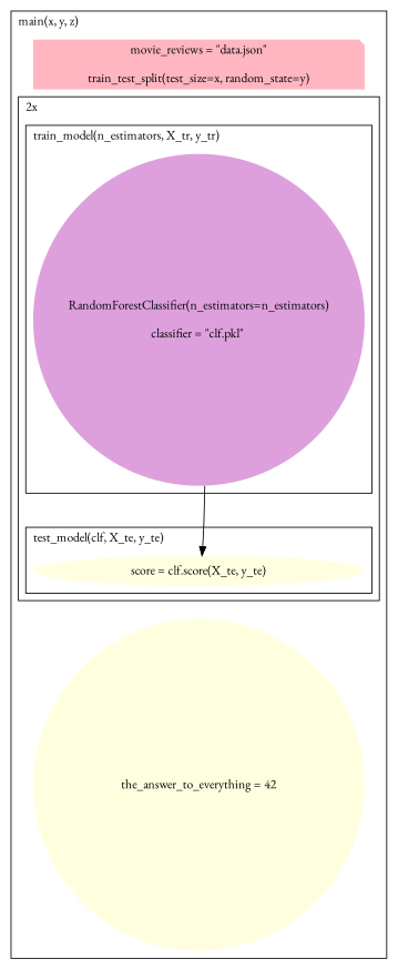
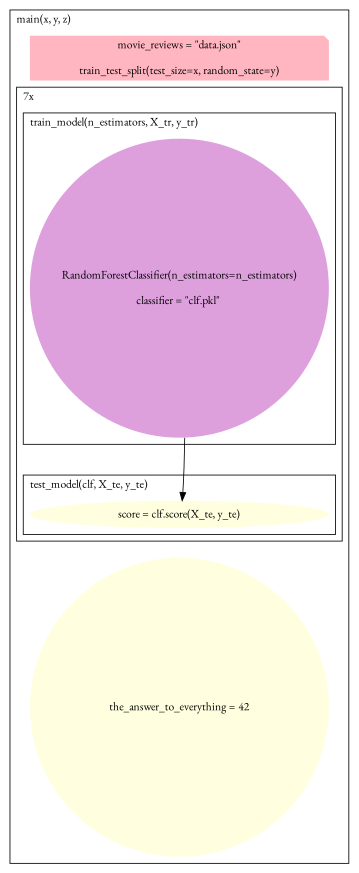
  digraph {
    compound=true
    labeljust=l
    fontname="EB Garamond"
    node [color=transparent shape=circle style=filled fillcolor=lightyellow fontname="EB Garamond"]
    edge [color=transparent fontname="EB Garamond"]
    n1 [height=0 label="RandomForestClassifier(n_estimators=n_estimators)\n\nclassifier = \"clf.pkl\" " width=5 fillcolor=plum]
    n2 [height=0 label="score = clf.score(X_te, y_te)" shape=ellipse width=5]
    n3 [height=0 label="movie_reviews = \"data.json\"\n\ntrain_test_split(test_size=x, random_state=y)" shape=note width=5 fillcolor=lightpink]
    n4 [height=0 label="the_answer_to_everything = 42" width=5]
    subgraph cluster_1 {
      label="main(x, y, z)"
      n3
      n4
      subgraph cluster_2 {
-       label="2x"
+       label="7x"
        subgraph cluster_3 {
          label="train_model(n_estimators, X_tr, y_tr)"
          n1
        }
        subgraph cluster_4 {
          label="test_model(clf, X_te, y_te)"
          n2
        }
      }
    }
    n1 -> n2
    n1 -> n2 [color=black minlen=2.0]
    n2 -> n4
    n3 -> n1
  }
